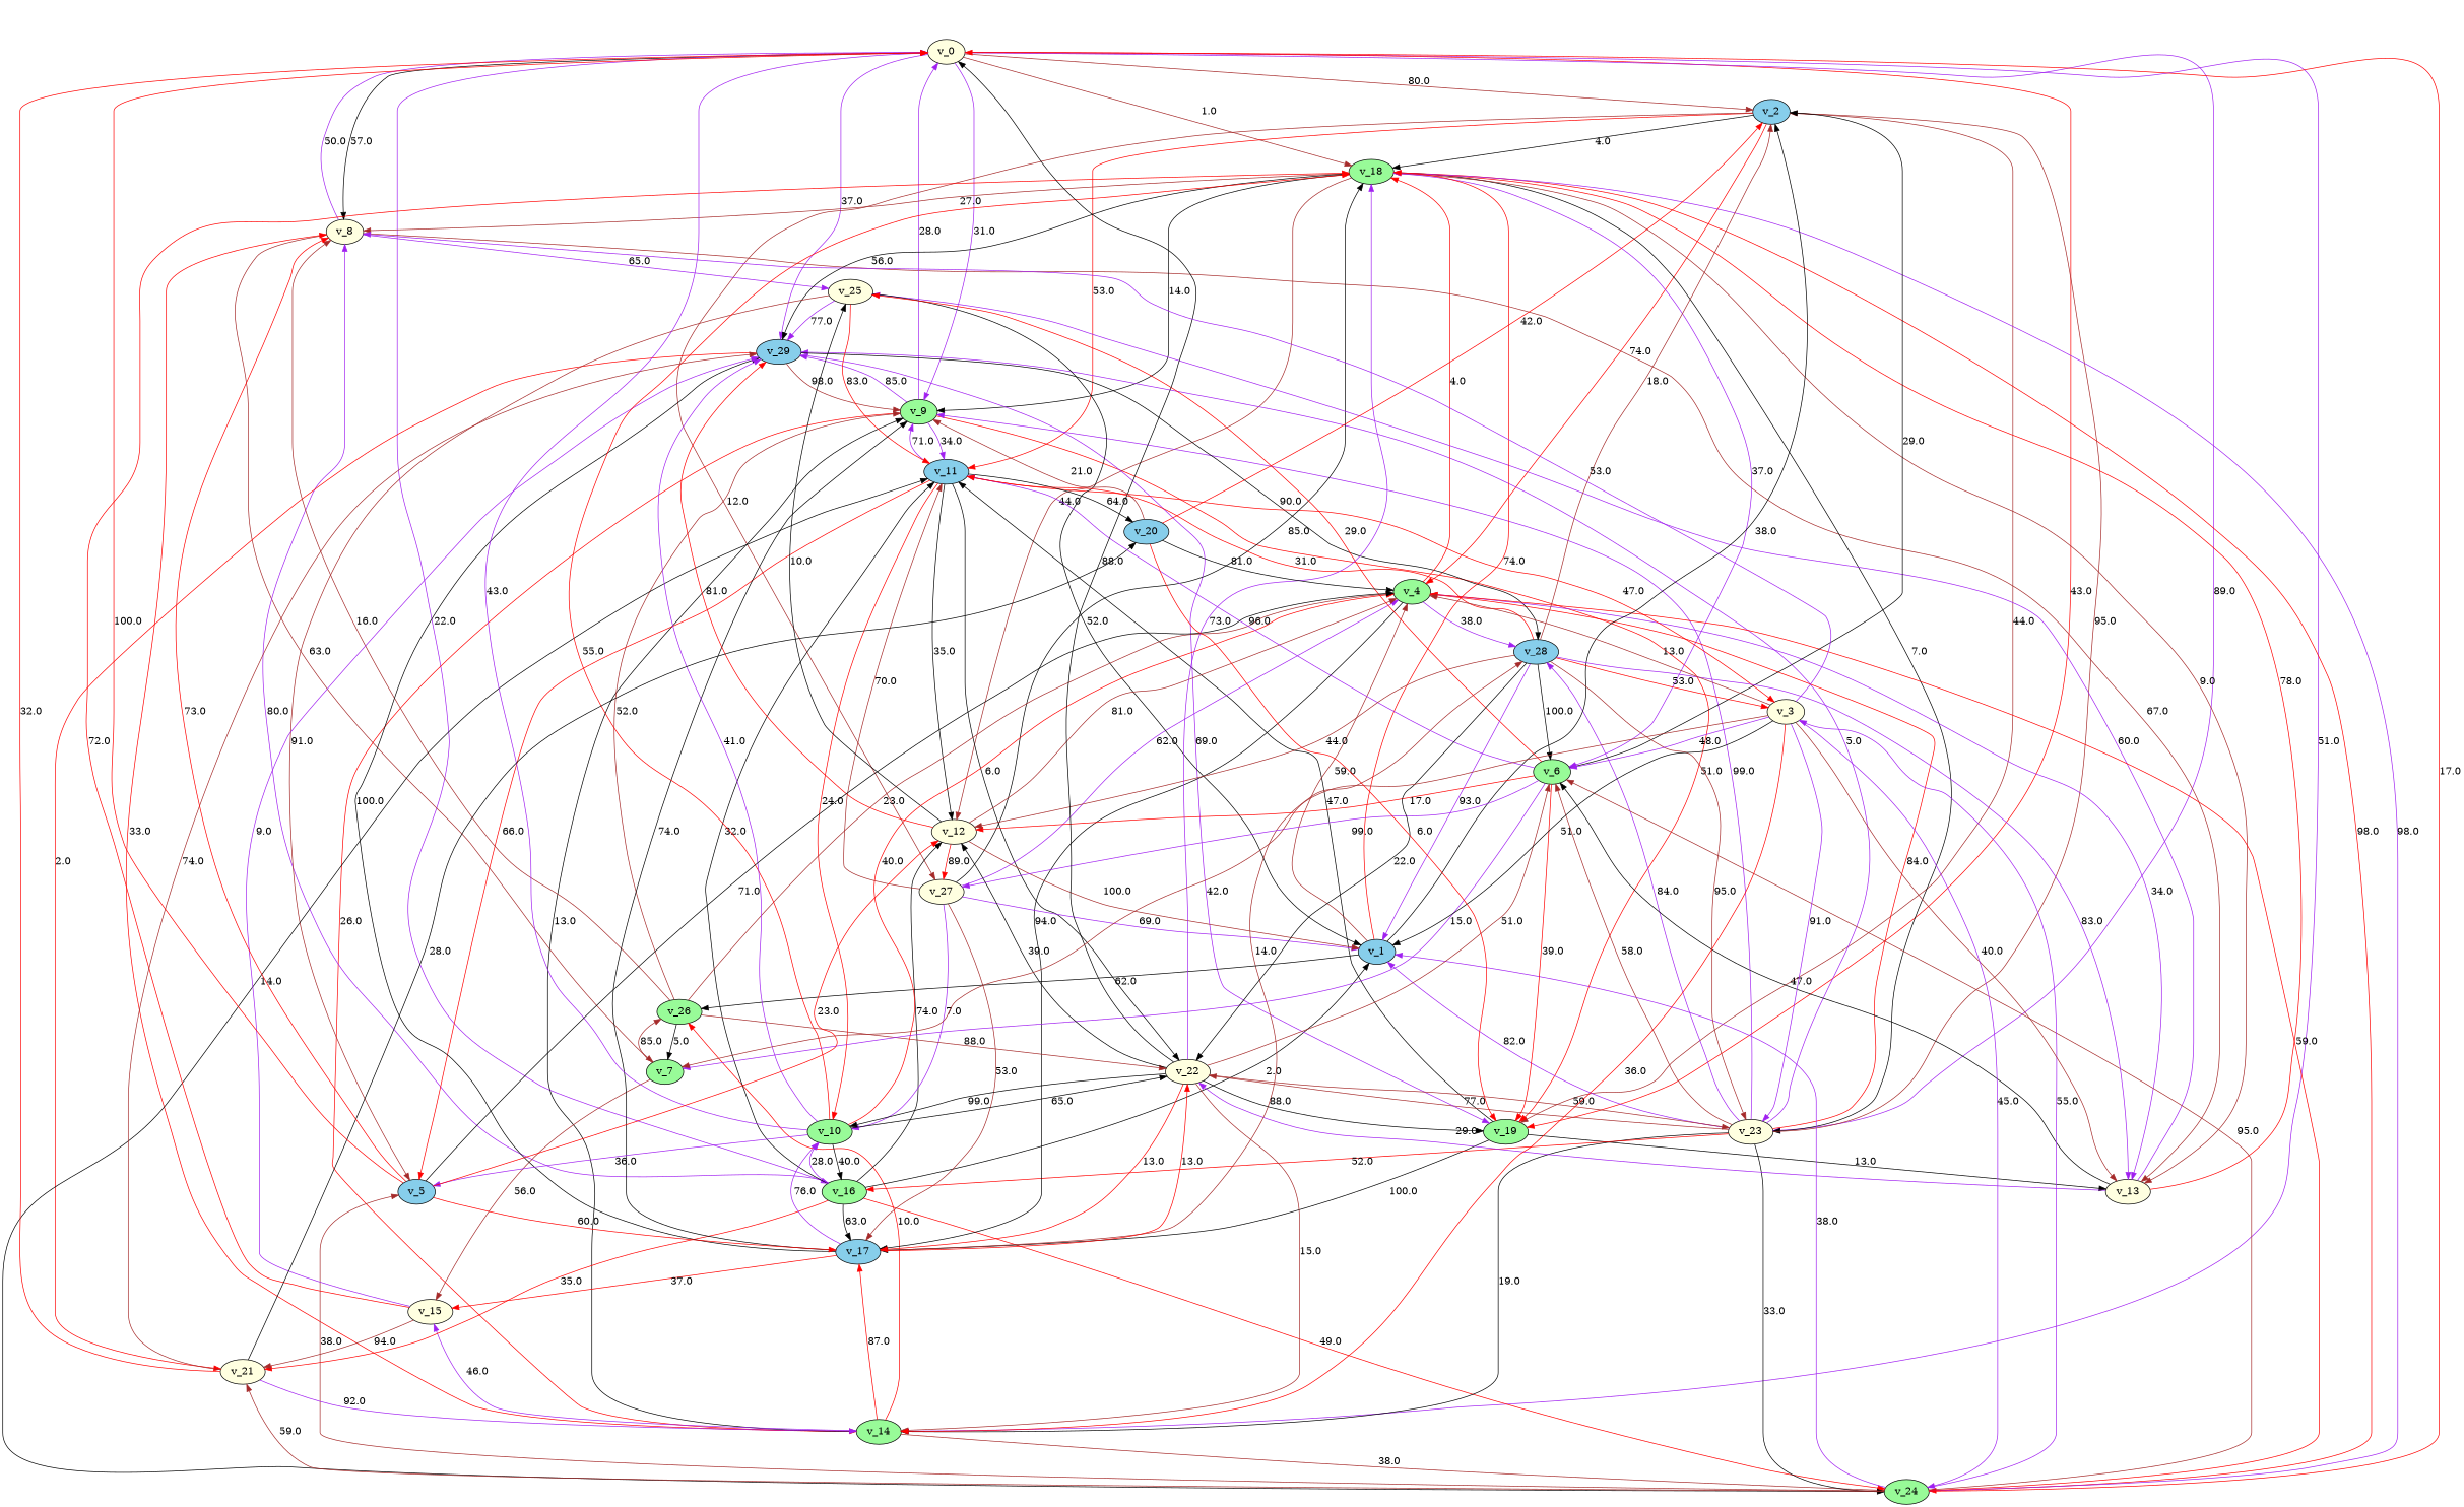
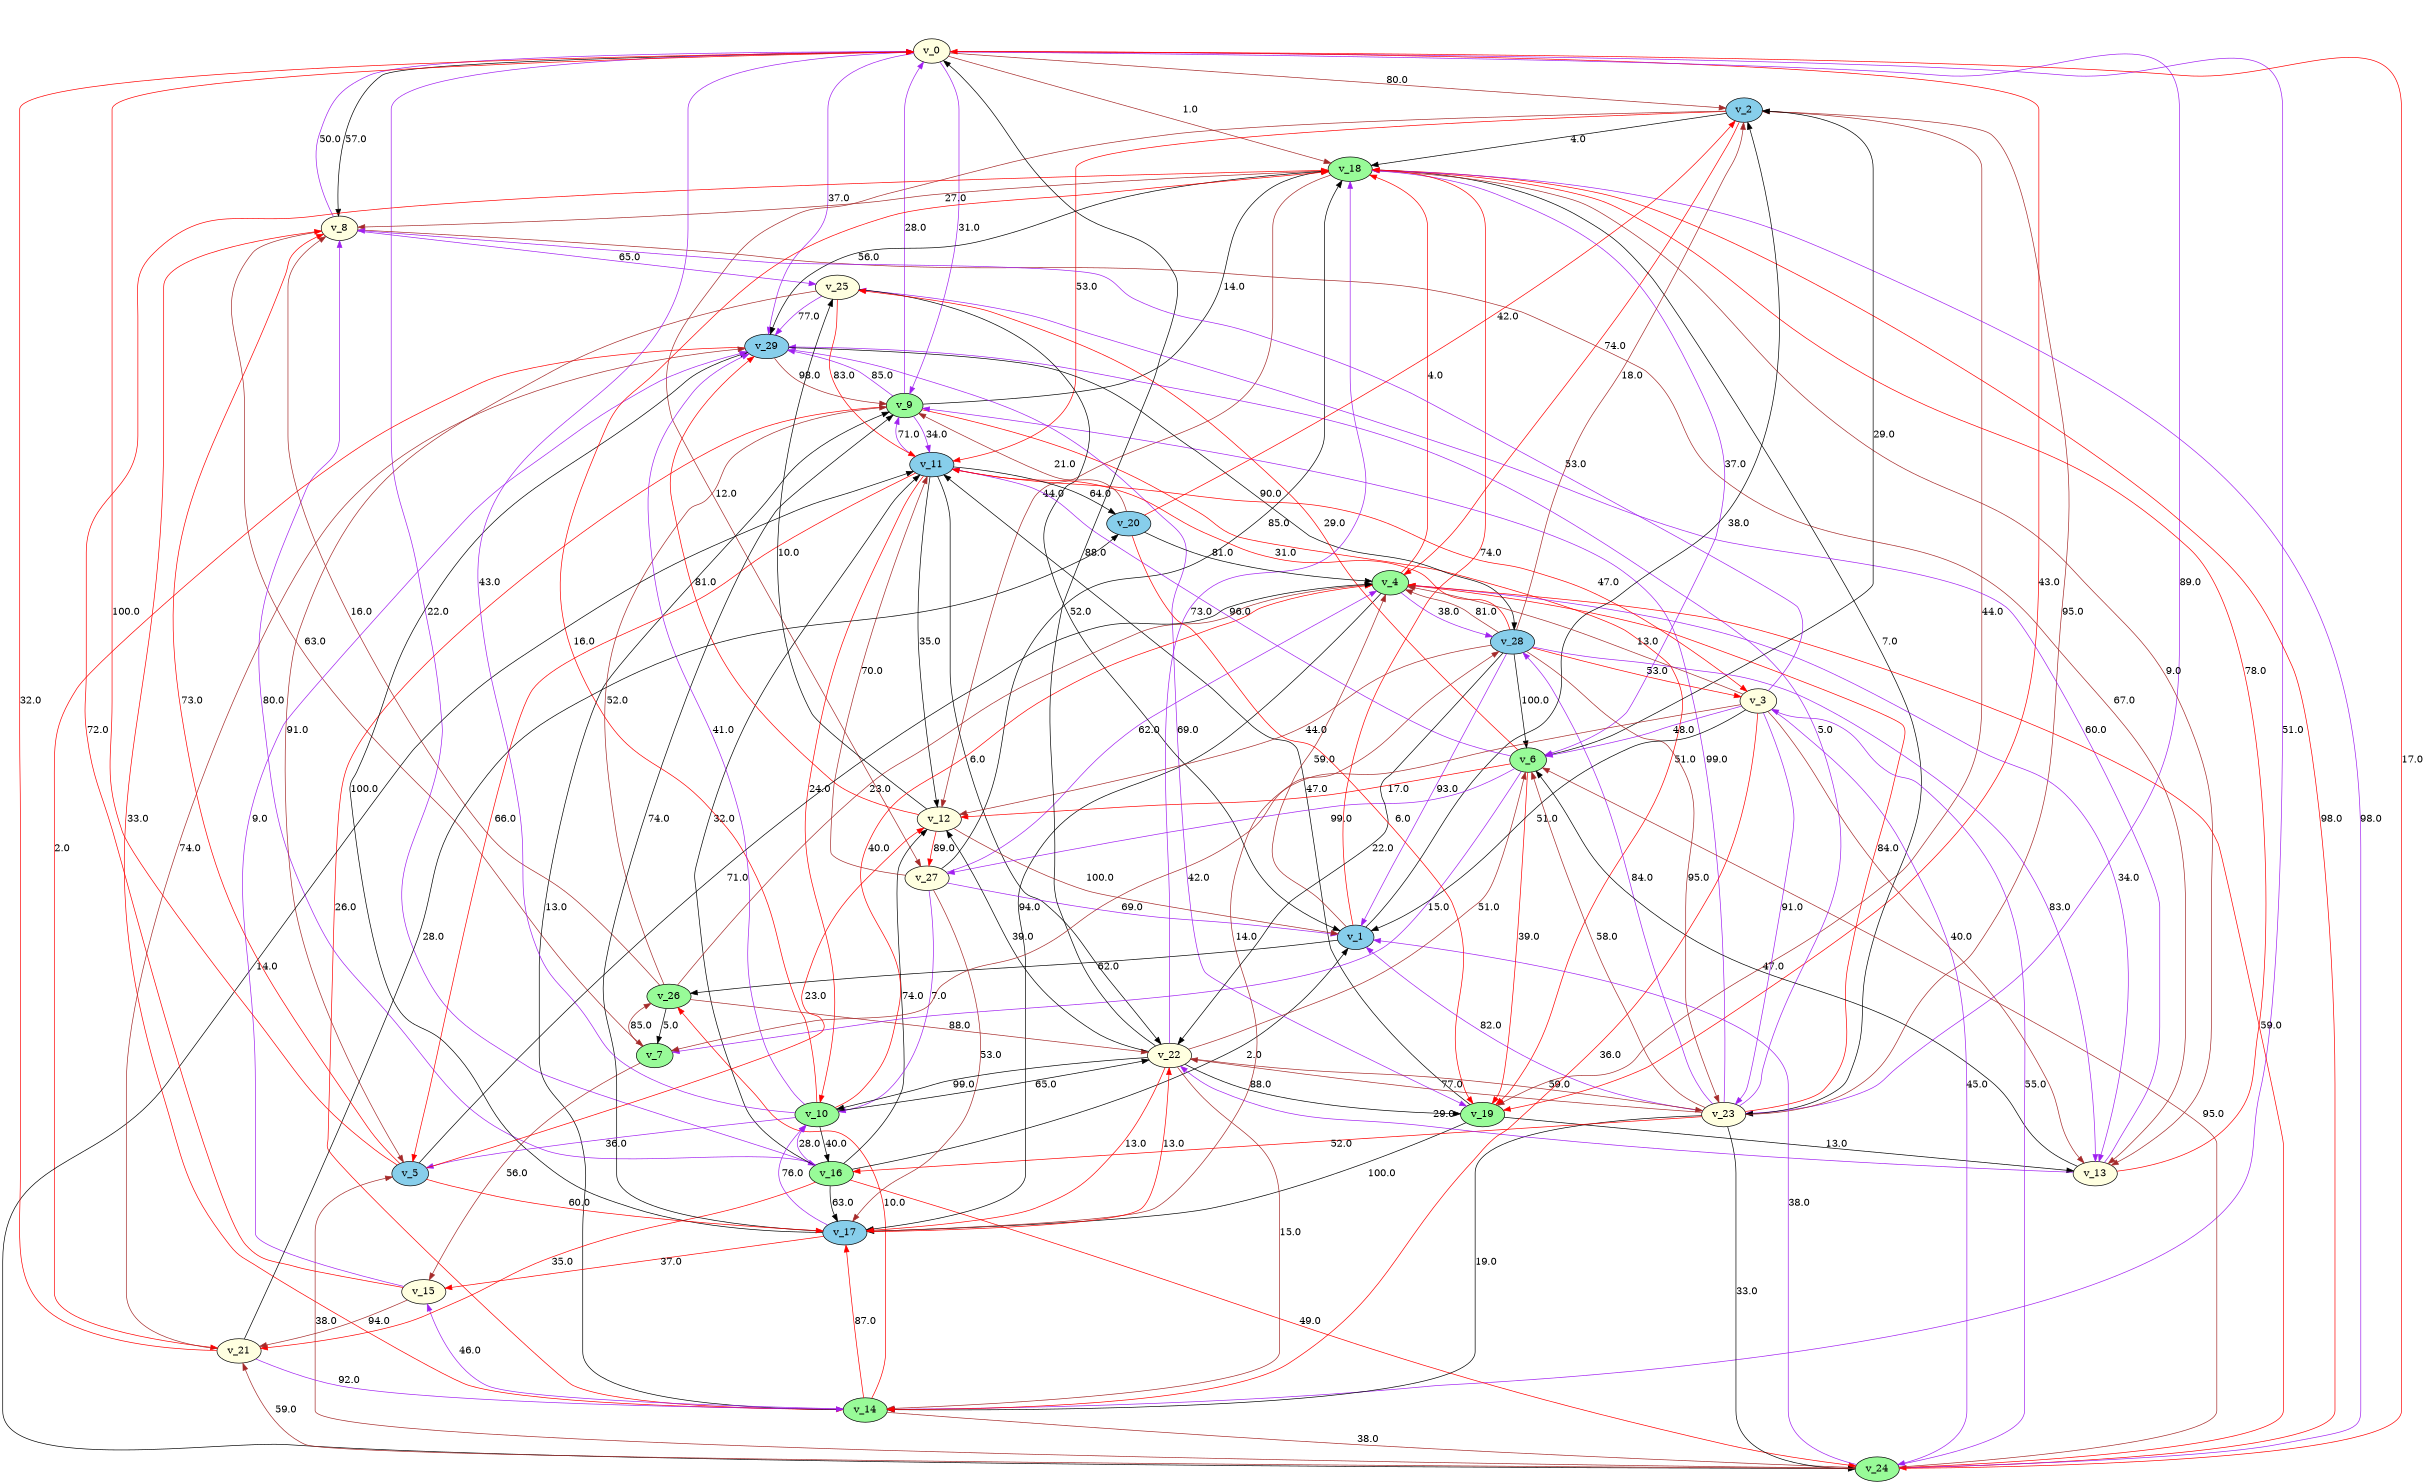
  digraph {
    node [fillcolor=lightyellow style=filled]
    edge [color=purple]
    n1 [label=v_0]
    n2 [fillcolor=skyblue label=v_2]
    n3 [label=v_8]
    n4 [fillcolor=palegreen label=v_9]
    n5 [fillcolor=palegreen label=v_14]
    n6 [fillcolor=palegreen label=v_16]
    n7 [fillcolor=palegreen label=v_18]
    n8 [fillcolor=palegreen label=v_19]
    n9 [label=v_23]
    n10 [fillcolor=skyblue label=v_29]
    n11 [fillcolor=palegreen label=v_4]
    n12 [fillcolor=skyblue label=v_11]
    n13 [label=v_27]
    n14 [fillcolor=palegreen label=v_7]
    n15 [label=v_13]
    n16 [label=v_25]
    n17 [fillcolor=palegreen label=v_26]
    n18 [fillcolor=palegreen label=v_24]
    n19 [fillcolor=skyblue label=v_17]
    n20 [label=v_15]
    n21 [fillcolor=skyblue label=v_1]
    n22 [label=v_12]
    n23 [fillcolor=palegreen label=v_10]
    n24 [label=v_21]
    n25 [fillcolor=palegreen label=v_6]
    n26 [fillcolor=skyblue label=v_28]
    n27 [label=v_22]
    n28 [label=v_3]
    n29 [fillcolor=skyblue label=v_5]
    n30 [fillcolor=skyblue label=v_20]
    n1 -> n2 [color=brown label=80.0]
    n1 -> n3 [color=black label=57.0]
    n1 -> n4 [label=31.0]
    n1 -> n5 [label=51.0]
    n1 -> n6 [label=22.0]
    n1 -> n7 [color=brown label=1.0]
    n1 -> n8 [color=red label=43.0]
    n1 -> n9 [label=89.0]
    n1 -> n10 [label=37.0]
    n2 -> n7 [color=black label=4.0]
    n2 -> n8 [color=brown label=44.0]
    n2 -> n11 [color=red label=74.0]
    n2 -> n12 [color=red label=53.0]
    n2 -> n13 [color=brown label=12.0]
    n3 -> n1 [label=50.0]
    n3 -> n14 [color=brown label=63.0]
    n3 -> n15 [color=brown label=67.0]
    n3 -> n16 [label=65.0]
    n4 -> n1 [label=28.0]
    n4 -> n5 [color=red label=26.0]
    n4 -> n8 [color=red label=51.0]
    n4 -> n10 [label=85.0]
    n4 -> n12 [label=34.0]
    n5 -> n3 [color=red label=33.0]
    n5 -> n4 [color=black label=13.0]
    n5 -> n17 [color=red label=10.0]
    n5 -> n18 [color=brown label=38.0]
    n5 -> n19 [color=red label=87.0]
    n5 -> n20 [label=46.0]
    n6 -> n3 [label=80.0]
    n6 -> n12 [color=black label=32.0]
    n6 -> n18 [color=red label=49.0]
    n6 -> n19 [color=black label=63.0]
    n6 -> n21 [color=black label=2.0]
    n6 -> n22 [color=black label=74.0]
    n6 -> n23 [label=28.0]
    n6 -> n24 [color=red label=35.0]
    n7 -> n3 [color=brown label=27.0]
-   n7 -> n4 [color=black label=14.0]
+   n4 -> n7 [color=black label=14.0]
    n7 -> n9 [color=black label=7.0]
    n7 -> n10 [color=black label=56.0]
    n7 -> n15 [color=brown label=9.0]
    n7 -> n18 [color=red label=98.0]
    n7 -> n22 [color=brown label=44.0]
    n7 -> n25 [label=37.0]
    n8 -> n12 [color=black label=47.0]
    n8 -> n15 [color=black label=13.0]
    n8 -> n19 [color=black label=100.0]
    n9 -> n2 [color=brown label=95.0]
    n9 -> n4 [label=99.0]
    n9 -> n5 [color=black label=19.0]
    n9 -> n6 [color=red label=52.0]
    n9 -> n10 [label=5.0]
    n9 -> n11 [color=red label=84.0]
    n9 -> n18 [color=black label=33.0]
    n9 -> n21 [label=82.0]
    n9 -> n25 [color=brown label=58.0]
    n9 -> n26 [label=84.0]
    n9 -> n27 [color=brown label=77.0]
    n10 -> n4 [color=brown label=98.0]
    n10 -> n8 [label=69.0]
    n10 -> n24 [color=red label=2.0]
    n10 -> n26 [color=black label=90.0]
    n11 -> n7 [color=red label=4.0]
    n11 -> n15 [label=34.0]
    n11 -> n19 [color=black label=94.0]
    n11 -> n26 [label=38.0]
    n12 -> n4 [label=71.0]
    n12 -> n22 [color=black label=35.0]
    n12 -> n23 [color=red label=24.0]
    n12 -> n27 [color=black label=6.0]
    n12 -> n28 [color=red label=47.0]
    n12 -> n29 [color=red label=66.0]
    n12 -> n30 [color=black label=64.0]
    n13 -> n7 [color=black label=85.0]
    n13 -> n11 [label=62.0]
    n13 -> n12 [color=brown label=70.0]
    n13 -> n19 [color=brown label=53.0]
    n13 -> n21 [label=69.0]
    n13 -> n23 [label=7.0]
    n14 -> n17 [color=brown label=85.0]
    n14 -> n20 [color=brown label=56.0]
    n15 -> n7 [color=red label=78.0]
    n15 -> n16 [label=60.0]
    n15 -> n25 [color=black label=47.0]
    n15 -> n27 [label=29.0]
    n16 -> n10 [label=77.0]
    n16 -> n12 [color=red label=83.0]
    n16 -> n21 [color=black label=52.0]
    n16 -> n29 [color=brown label=91.0]
    n17 -> n3 [color=brown label=16.0]
    n17 -> n4 [color=brown label=52.0]
    n17 -> n11 [color=brown label=23.0]
    n17 -> n14 [color=black label=5.0]
    n17 -> n27 [color=brown label=88.0]
    n18 -> n1 [color=red label=17.0]
    n18 -> n7 [label=98.0]
    n18 -> n11 [color=red label=59.0]
    n18 -> n12 [color=black label=14.0]
    n18 -> n21 [label=38.0]
    n18 -> n24 [color=brown label=59.0]
    n18 -> n25 [color=brown label=95.0]
    n18 -> n28 [label=55.0]
    n18 -> n29 [color=brown label=38.0]
    n19 -> n4 [color=black label=74.0]
    n19 -> n10 [color=black label=100.0]
    n19 -> n20 [color=red label=37.0]
    n19 -> n23 [label=76.0]
    n19 -> n26 [color=brown label=14.0]
    n19 -> n27 [color=red label=13.0]
    n20 -> n7 [color=red label=72.0]
    n20 -> n10 [label=9.0]
    n20 -> n24 [color=brown label=94.0]
    n21 -> n2 [color=black label=38.0]
    n21 -> n7 [color=red label=74.0]
    n21 -> n11 [color=brown label=59.0]
    n21 -> n17 [color=black label=62.0]
    n22 -> n10 [color=red label=81.0]
    n22 -> n13 [color=red label=89.0]
    n22 -> n16 [color=black label=10.0]
    n22 -> n21 [color=brown label=100.0]
    n23 -> n1 [label=43.0]
    n23 -> n6 [color=black label=40.0]
-   n23 -> n7 [color=red label=55.0]
+   n23 -> n7 [color=red label=16.0]
    n23 -> n10 [label=41.0]
    n23 -> n11 [color=red label=40.0]
    n23 -> n27 [color=black label=65.0]
    n23 -> n29 [label=36.0]
    n24 -> n1 [color=red label=32.0]
    n24 -> n5 [label=92.0]
    n24 -> n10 [color=brown label=74.0]
    n24 -> n30 [color=black label=28.0]
    n25 -> n2 [color=black label=29.0]
    n25 -> n8 [color=red label=39.0]
    n25 -> n12 [label=96.0]
    n25 -> n13 [label=99.0]
    n25 -> n14 [label=15.0]
    n25 -> n16 [color=red label=29.0]
    n25 -> n22 [color=red label=17.0]
    n26 -> n2 [color=brown label=18.0]
    n26 -> n9 [color=brown label=95.0]
-   n22 -> n11 [color=brown label=81.0]
+   n26 -> n11 [color=brown label=81.0]
    n26 -> n12 [color=red label=31.0]
    n26 -> n15 [label=83.0]
    n26 -> n21 [label=93.0]
    n26 -> n22 [color=brown label=44.0]
    n26 -> n25 [color=black label=100.0]
    n26 -> n27 [color=black label=22.0]
    n26 -> n28 [color=red label=53.0]
    n27 -> n1 [color=black label=88.0]
    n27 -> n5 [color=brown label=15.0]
    n27 -> n7 [label=73.0]
    n27 -> n8 [color=black label=88.0]
    n27 -> n9 [color=brown label=59.0]
    n27 -> n19 [color=red label=13.0]
    n27 -> n22 [color=black label=39.0]
    n27 -> n23 [color=black label=99.0]
    n27 -> n25 [color=brown label=51.0]
    n28 -> n3 [label=53.0]
    n28 -> n5 [color=red label=36.0]
    n28 -> n9 [label=91.0]
    n28 -> n11 [color=brown label=13.0]
    n28 -> n14 [color=brown label=42.0]
    n28 -> n15 [color=brown label=40.0]
    n28 -> n18 [label=45.0]
    n28 -> n21 [color=black label=51.0]
    n28 -> n25 [label=48.0]
    n29 -> n1 [color=red label=100.0]
    n29 -> n3 [color=red label=73.0]
    n29 -> n11 [color=black label=71.0]
    n29 -> n19 [color=red label=60.0]
    n29 -> n22 [color=red label=23.0]
    n30 -> n2 [color=red label=42.0]
    n30 -> n4 [color=brown label=21.0]
    n30 -> n8 [color=red label=6.0]
    n30 -> n11 [color=black label=81.0]
  }
